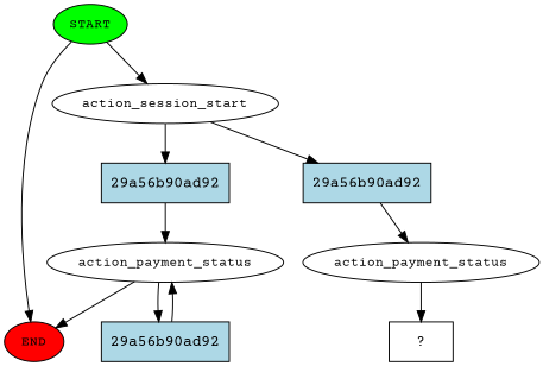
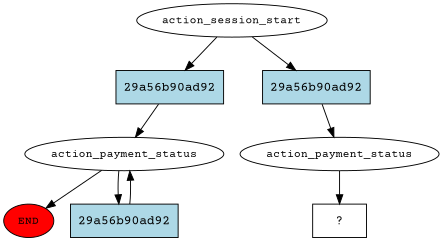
  digraph {
    fontname="Courier Prime"
    node [fontsize=12 style=filled fontname="Courier Prime"]
    edge [fontname="Courier Prime"]
-   n1 [fillcolor=green label=START]
    n2 [fillcolor=red label=END]
    n3 [label=action_session_start style=""]
    n4 [fillcolor=lightblue label="29a56b90ad92" shape=rect fontsize=""]
    n5 [fillcolor=lightblue label="29a56b90ad92" shape=rect fontsize=""]
    n6 [label=action_payment_status style=""]
    n7 [fillcolor=lightblue label="29a56b90ad92" shape=rect fontsize=""]
    n8 [label=action_payment_status style=""]
    n9 [label="  ?  " shape=rect fontsize="" style=""]
-   n1 -> n2
-   n1 -> n3
    n3 -> n4
    n3 -> n5
    n4 -> n6
    n5 -> n8
    n6 -> n2
    n6 -> n7
    n7 -> n6
    n8 -> n9
  }
